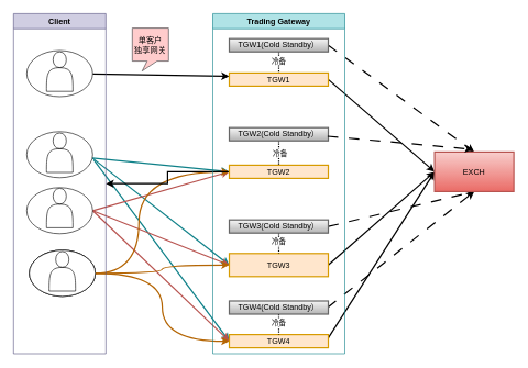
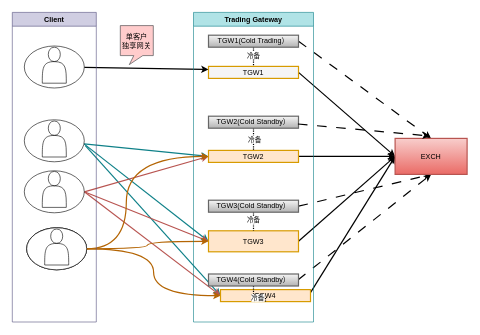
  <mxCell id="0" />
  <mxCell id="1" parent="0" />
  <mxCell id="2" style="rounded=0;orthogonalLoop=1;jettySize=auto;html=1;entryX=0;entryY=0.5;entryDx=0;entryDy=0;strokeWidth=2;fillColor=#b0e3e6;strokeColor=#0e8088;" edge="1" parent="1" source="5" target="31"><mxGeometry relative="1" as="geometry" /></mxCell>
  <mxCell id="3" style="rounded=0;orthogonalLoop=1;jettySize=auto;html=1;exitX=1;exitY=0.579;exitDx=0;exitDy=0;entryX=0;entryY=0.5;entryDx=0;entryDy=0;exitPerimeter=0;strokeWidth=2;fillColor=#b0e3e6;strokeColor=#0e8088;" edge="1" parent="1" source="5" target="37"><mxGeometry relative="1" as="geometry" /></mxCell>
  <mxCell id="4" style="rounded=0;orthogonalLoop=1;jettySize=auto;html=1;entryX=0;entryY=0.5;entryDx=0;entryDy=0;exitX=1.017;exitY=0.614;exitDx=0;exitDy=0;exitPerimeter=0;strokeWidth=2;fillColor=#b0e3e6;strokeColor=#0e8088;" edge="1" parent="1" source="5" target="43"><mxGeometry relative="1" as="geometry" /></mxCell>
  <mxCell id="5" value="" style="ellipse;whiteSpace=wrap;html=1;" vertex="1" parent="1"><mxGeometry x="40" y="199" width="100" height="70" as="geometry" /></mxCell>
  <mxCell id="6" value="" style="shape=actor;whiteSpace=wrap;html=1;" vertex="1" parent="1"><mxGeometry x="70" y="201" width="40" height="60" as="geometry" /></mxCell>
  <mxCell id="7" style="rounded=0;orthogonalLoop=1;jettySize=auto;html=1;entryX=0;entryY=0.5;entryDx=0;entryDy=0;exitX=1;exitY=0.5;exitDx=0;exitDy=0;strokeWidth=2;fillColor=#f8cecc;gradientColor=#ea6b66;strokeColor=#b85450;" edge="1" parent="1" source="10" target="31"><mxGeometry relative="1" as="geometry" /></mxCell>
  <mxCell id="8" style="rounded=0;orthogonalLoop=1;jettySize=auto;html=1;entryX=0;entryY=0.5;entryDx=0;entryDy=0;exitX=1;exitY=0.5;exitDx=0;exitDy=0;strokeWidth=2;fillColor=#f8cecc;gradientColor=#ea6b66;strokeColor=#b85450;" edge="1" parent="1" source="10" target="37"><mxGeometry relative="1" as="geometry" /></mxCell>
  <mxCell id="9" style="rounded=0;orthogonalLoop=1;jettySize=auto;html=1;entryX=0;entryY=0.5;entryDx=0;entryDy=0;exitX=1;exitY=0.5;exitDx=0;exitDy=0;strokeWidth=2;fillColor=#f8cecc;gradientColor=#ea6b66;strokeColor=#b85450;" edge="1" parent="1" source="10" target="43"><mxGeometry relative="1" as="geometry" /></mxCell>
  <mxCell id="10" value="" style="ellipse;whiteSpace=wrap;html=1;" vertex="1" parent="1"><mxGeometry x="40" y="284" width="100" height="70" as="geometry" /></mxCell>
  <mxCell id="11" value="" style="shape=actor;whiteSpace=wrap;html=1;" vertex="1" parent="1"><mxGeometry x="70" y="285" width="40" height="60" as="geometry" /></mxCell>
  <mxCell id="12" value="" style="ellipse;whiteSpace=wrap;html=1;" vertex="1" parent="1"><mxGeometry x="44" y="379" width="100" height="70" as="geometry" /></mxCell>
  <mxCell id="13" value="" style="shape=actor;whiteSpace=wrap;html=1;" vertex="1" parent="1"><mxGeometry x="74" y="381" width="40" height="60" as="geometry" /></mxCell>
  <mxCell id="14" value="" style="ellipse;whiteSpace=wrap;html=1;" vertex="1" parent="1"><mxGeometry x="44" y="379" width="100" height="70" as="geometry" /></mxCell>
  <mxCell id="15" value="" style="shape=actor;whiteSpace=wrap;html=1;" vertex="1" parent="1"><mxGeometry x="74" y="381" width="40" height="60" as="geometry" /></mxCell>
  <mxCell id="16" style="edgeStyle=orthogonalEdgeStyle;rounded=0;orthogonalLoop=1;jettySize=auto;html=1;entryX=0;entryY=0.5;entryDx=0;entryDy=0;curved=1;strokeWidth=2;fillColor=#fad7ac;strokeColor=#b46504;" edge="1" parent="1" source="19" target="31"><mxGeometry relative="1" as="geometry"><Array as="points"><mxPoint x="210" y="414" /><mxPoint x="210" y="260" /></Array></mxGeometry></mxCell>
  <mxCell id="17" style="edgeStyle=orthogonalEdgeStyle;rounded=0;orthogonalLoop=1;jettySize=auto;html=1;entryX=0;entryY=0.5;entryDx=0;entryDy=0;curved=1;strokeWidth=2;fillColor=#fad7ac;strokeColor=#b46504;" edge="1" parent="1" source="19" target="37"><mxGeometry relative="1" as="geometry" /></mxCell>
  <mxCell id="18" style="edgeStyle=orthogonalEdgeStyle;rounded=0;orthogonalLoop=1;jettySize=auto;html=1;entryX=0;entryY=0.5;entryDx=0;entryDy=0;curved=1;strokeWidth=2;fillColor=#fad7ac;strokeColor=#b46504;" edge="1" parent="1" source="19" target="43"><mxGeometry relative="1" as="geometry" /></mxCell>
  <mxCell id="19" value="" style="ellipse;whiteSpace=wrap;html=1;" vertex="1" parent="1"><mxGeometry x="44" y="379" width="100" height="70" as="geometry" /></mxCell>
  <mxCell id="20" value="" style="shape=actor;whiteSpace=wrap;html=1;" vertex="1" parent="1"><mxGeometry x="74" y="381" width="40" height="60" as="geometry" /></mxCell>
  <mxCell id="21" style="rounded=0;orthogonalLoop=1;jettySize=auto;html=1;entryX=0;entryY=0.25;entryDx=0;entryDy=0;strokeWidth=2;" edge="1" parent="1" source="22" target="25"><mxGeometry relative="1" as="geometry" /></mxCell>
  <mxCell id="22" value="" style="ellipse;whiteSpace=wrap;html=1;" vertex="1" parent="1"><mxGeometry x="40" y="76" width="100" height="70" as="geometry" /></mxCell>
  <mxCell id="23" value="" style="shape=actor;whiteSpace=wrap;html=1;" vertex="1" parent="1"><mxGeometry x="70" y="78" width="40" height="60" as="geometry" /></mxCell>
  <mxCell id="24" style="rounded=0;orthogonalLoop=1;jettySize=auto;html=1;entryX=0;entryY=0.5;entryDx=0;entryDy=0;exitX=1;exitY=0.5;exitDx=0;exitDy=0;strokeWidth=2;" edge="1" parent="1" source="25" target="47"><mxGeometry relative="1" as="geometry" /></mxCell>
- <mxCell id="25" value="TGW1" style="rounded=0;whiteSpace=wrap;html=1;strokeWidth=2;fillColor=#ffe6cc;strokeColor=#d79b00;" vertex="1" parent="1"><mxGeometry x="347" y="110" width="150" height="20" as="geometry" /></mxCell>
+ <mxCell id="25" value="TGW1" style="rounded=0;whiteSpace=wrap;html=1;strokeWidth=2;fillColor=#f5f5f5;strokeColor=#d79b00;" vertex="1" parent="1"><mxGeometry x="347" y="110" width="150" height="20" as="geometry" /></mxCell>
  <mxCell id="26" value="" style="edgeStyle=orthogonalEdgeStyle;rounded=0;orthogonalLoop=1;jettySize=auto;html=1;dashed=1;endArrow=none;startFill=0;dashPattern=1 1;strokeWidth=2;" edge="1" parent="1" source="29" target="25"><mxGeometry relative="1" as="geometry" /></mxCell>
  <mxCell id="27" value="冷备" style="edgeLabel;html=1;align=center;verticalAlign=middle;resizable=0;points=[];" vertex="1" connectable="0" parent="26"><mxGeometry x="0.13" y="1" relative="1" as="geometry"><mxPoint as="offset" /></mxGeometry></mxCell>
  <mxCell id="28" style="rounded=0;orthogonalLoop=1;jettySize=auto;html=1;entryX=0.5;entryY=0;entryDx=0;entryDy=0;dashed=1;dashPattern=8 8;exitX=1;exitY=0.5;exitDx=0;exitDy=0;strokeWidth=2;" edge="1" parent="1" source="29" target="47"><mxGeometry relative="1" as="geometry" /></mxCell>
- <mxCell id="29" value="TGW1(Cold Standby）" style="rounded=0;whiteSpace=wrap;html=1;strokeWidth=2;fillColor=#f5f5f5;gradientColor=#b3b3b3;strokeColor=#666666;" vertex="1" parent="1"><mxGeometry x="347" y="58" width="150" height="20" as="geometry" /></mxCell>
- <mxCell id="30" value="" style="edgeStyle=orthogonalEdgeStyle;rounded=0;orthogonalLoop=1;jettySize=auto;html=1;strokeWidth=2;" edge="1" parent="1" source="31" target="49"><mxGeometry relative="1" as="geometry" /></mxCell>
+ <mxCell id="29" value="TGW1(Cold Trading）" style="rounded=0;whiteSpace=wrap;html=1;strokeWidth=2;fillColor=#f5f5f5;gradientColor=#b3b3b3;strokeColor=#666666;" vertex="1" parent="1"><mxGeometry x="347" y="58" width="150" height="20" as="geometry" /></mxCell>
+ <mxCell id="30" value="" style="edgeStyle=orthogonalEdgeStyle;rounded=0;orthogonalLoop=1;jettySize=auto;html=1;strokeWidth=2;" edge="1" parent="1" source="31" target="47"><mxGeometry relative="1" as="geometry" /></mxCell>
  <mxCell id="31" value="TGW2" style="rounded=0;whiteSpace=wrap;html=1;strokeWidth=2;fillColor=#ffe6cc;strokeColor=#d79b00;" vertex="1" parent="1"><mxGeometry x="347" y="250" width="150" height="20" as="geometry" /></mxCell>
  <mxCell id="32" value="" style="edgeStyle=orthogonalEdgeStyle;rounded=0;orthogonalLoop=1;jettySize=auto;html=1;dashed=1;endArrow=none;startFill=0;dashPattern=1 1;strokeWidth=2;" edge="1" parent="1" source="34" target="31"><mxGeometry relative="1" as="geometry" /></mxCell>
  <mxCell id="33" value="冷备" style="edgeLabel;html=1;align=center;verticalAlign=middle;resizable=0;points=[];" vertex="1" connectable="0" parent="32"><mxGeometry x="0.13" y="1" relative="1" as="geometry"><mxPoint as="offset" /></mxGeometry></mxCell>
  <mxCell id="34" value="TGW2(Cold Standby）" style="rounded=0;whiteSpace=wrap;html=1;strokeWidth=2;fillColor=#f5f5f5;gradientColor=#b3b3b3;strokeColor=#666666;" vertex="1" parent="1"><mxGeometry x="347" y="193" width="150" height="20" as="geometry" /></mxCell>
  <mxCell id="35" style="rounded=0;orthogonalLoop=1;jettySize=auto;html=1;entryX=0;entryY=0.5;entryDx=0;entryDy=0;exitX=1;exitY=0.5;exitDx=0;exitDy=0;strokeWidth=2;" edge="1" parent="1" source="37" target="47"><mxGeometry relative="1" as="geometry" /></mxCell>
  <mxCell id="36" style="rounded=0;orthogonalLoop=1;jettySize=auto;html=1;entryX=0.5;entryY=1;entryDx=0;entryDy=0;dashed=1;dashPattern=8 8;exitX=1;exitY=0.5;exitDx=0;exitDy=0;strokeWidth=2;" edge="1" parent="1" source="40" target="47"><mxGeometry relative="1" as="geometry"><mxPoint x="497" y="394" as="sourcePoint" /></mxGeometry></mxCell>
  <mxCell id="37" value="TGW3" style="rounded=0;whiteSpace=wrap;html=1;strokeWidth=2;fillColor=#ffe6cc;strokeColor=#d79b00;" vertex="1" parent="1"><mxGeometry x="347" y="384" width="150" height="35" as="geometry" /></mxCell>
  <mxCell id="38" value="" style="edgeStyle=orthogonalEdgeStyle;rounded=0;orthogonalLoop=1;jettySize=auto;html=1;dashed=1;endArrow=none;startFill=0;dashPattern=1 1;strokeWidth=2;" edge="1" parent="1" source="40" target="37"><mxGeometry relative="1" as="geometry" /></mxCell>
  <mxCell id="39" value="冷备" style="edgeLabel;html=1;align=center;verticalAlign=middle;resizable=0;points=[];" vertex="1" connectable="0" parent="38"><mxGeometry x="0.13" y="1" relative="1" as="geometry"><mxPoint as="offset" /></mxGeometry></mxCell>
  <mxCell id="40" value="TGW3(Cold Standby）" style="rounded=0;whiteSpace=wrap;html=1;strokeWidth=2;fillColor=#f5f5f5;gradientColor=#b3b3b3;strokeColor=#666666;" vertex="1" parent="1"><mxGeometry x="347" y="333" width="150" height="20" as="geometry" /></mxCell>
  <mxCell id="41" style="rounded=0;orthogonalLoop=1;jettySize=auto;html=1;entryX=0;entryY=0.5;entryDx=0;entryDy=0;exitX=1;exitY=0.25;exitDx=0;exitDy=0;strokeWidth=2;" edge="1" parent="1" source="43" target="47"><mxGeometry relative="1" as="geometry"><mxPoint x="658" y="266" as="targetPoint" /></mxGeometry></mxCell>
  <mxCell id="42" style="rounded=0;orthogonalLoop=1;jettySize=auto;html=1;entryX=0.5;entryY=1;entryDx=0;entryDy=0;dashed=1;dashPattern=8 8;strokeWidth=2;" edge="1" parent="1" target="47"><mxGeometry relative="1" as="geometry"><mxPoint x="496" y="466" as="sourcePoint" /></mxGeometry></mxCell>
- <mxCell id="43" value="TGW4" style="rounded=0;whiteSpace=wrap;html=1;strokeWidth=2;fillColor=#ffe6cc;strokeColor=#d79b00;" vertex="1" parent="1"><mxGeometry x="347" y="507" width="150" height="20" as="geometry" /></mxCell>
+ <mxCell id="43" value="TGW4" style="rounded=0;whiteSpace=wrap;html=1;strokeWidth=2;fillColor=#ffe6cc;strokeColor=#d79b00;" vertex="1" parent="1"><mxGeometry x="367" y="482" width="150" height="20" as="geometry" /></mxCell>
  <mxCell id="44" value="" style="edgeStyle=orthogonalEdgeStyle;rounded=0;orthogonalLoop=1;jettySize=auto;html=1;dashed=1;endArrow=none;startFill=0;dashPattern=1 1;strokeWidth=2;" edge="1" parent="1" source="46" target="43"><mxGeometry relative="1" as="geometry" /></mxCell>
  <mxCell id="45" value="冷备" style="edgeLabel;html=1;align=center;verticalAlign=middle;resizable=0;points=[];" vertex="1" connectable="0" parent="44"><mxGeometry x="0.13" y="1" relative="1" as="geometry"><mxPoint as="offset" /></mxGeometry></mxCell>
  <mxCell id="46" value="TGW4(Cold Standby）" style="rounded=0;whiteSpace=wrap;html=1;strokeWidth=2;fillColor=#f5f5f5;gradientColor=#b3b3b3;strokeColor=#666666;" vertex="1" parent="1"><mxGeometry x="347" y="456" width="150" height="20" as="geometry" /></mxCell>
  <mxCell id="47" value="EXCH" style="rounded=0;whiteSpace=wrap;html=1;fillColor=#f8cecc;strokeColor=#b85450;strokeWidth=2;gradientColor=#ea6b66;" vertex="1" parent="1"><mxGeometry x="658" y="230" width="120" height="60" as="geometry" /></mxCell>
  <mxCell id="48" value="Trading Gateway" style="swimlane;whiteSpace=wrap;html=1;fillColor=#b0e3e6;strokeColor=#0e8088;" vertex="1" parent="1"><mxGeometry x="322" y="20" width="200" height="516" as="geometry" /></mxCell>
  <mxCell id="49" value="Client" style="swimlane;whiteSpace=wrap;html=1;fillColor=#d0cee2;strokeColor=#56517e;" vertex="1" parent="1"><mxGeometry x="20" y="20" width="140" height="516" as="geometry" /></mxCell>
  <mxCell id="50" style="rounded=0;orthogonalLoop=1;jettySize=auto;html=1;dashed=1;dashPattern=8 8;strokeWidth=2;" edge="1" parent="1"><mxGeometry relative="1" as="geometry"><mxPoint x="496" y="206" as="sourcePoint" /><mxPoint x="716" y="226" as="targetPoint" /></mxGeometry></mxCell>
  <mxCell id="51" value="单客户&lt;div&gt;独享网关&lt;/div&gt;" style="whiteSpace=wrap;html=1;shape=mxgraph.basic.rectCallout;dx=30;dy=15;boundedLbl=1;fillColor=#ffcccc;strokeColor=#36393d;" vertex="1" parent="1"><mxGeometry x="200" y="42" width="55" height="65" as="geometry" /></mxCell>
